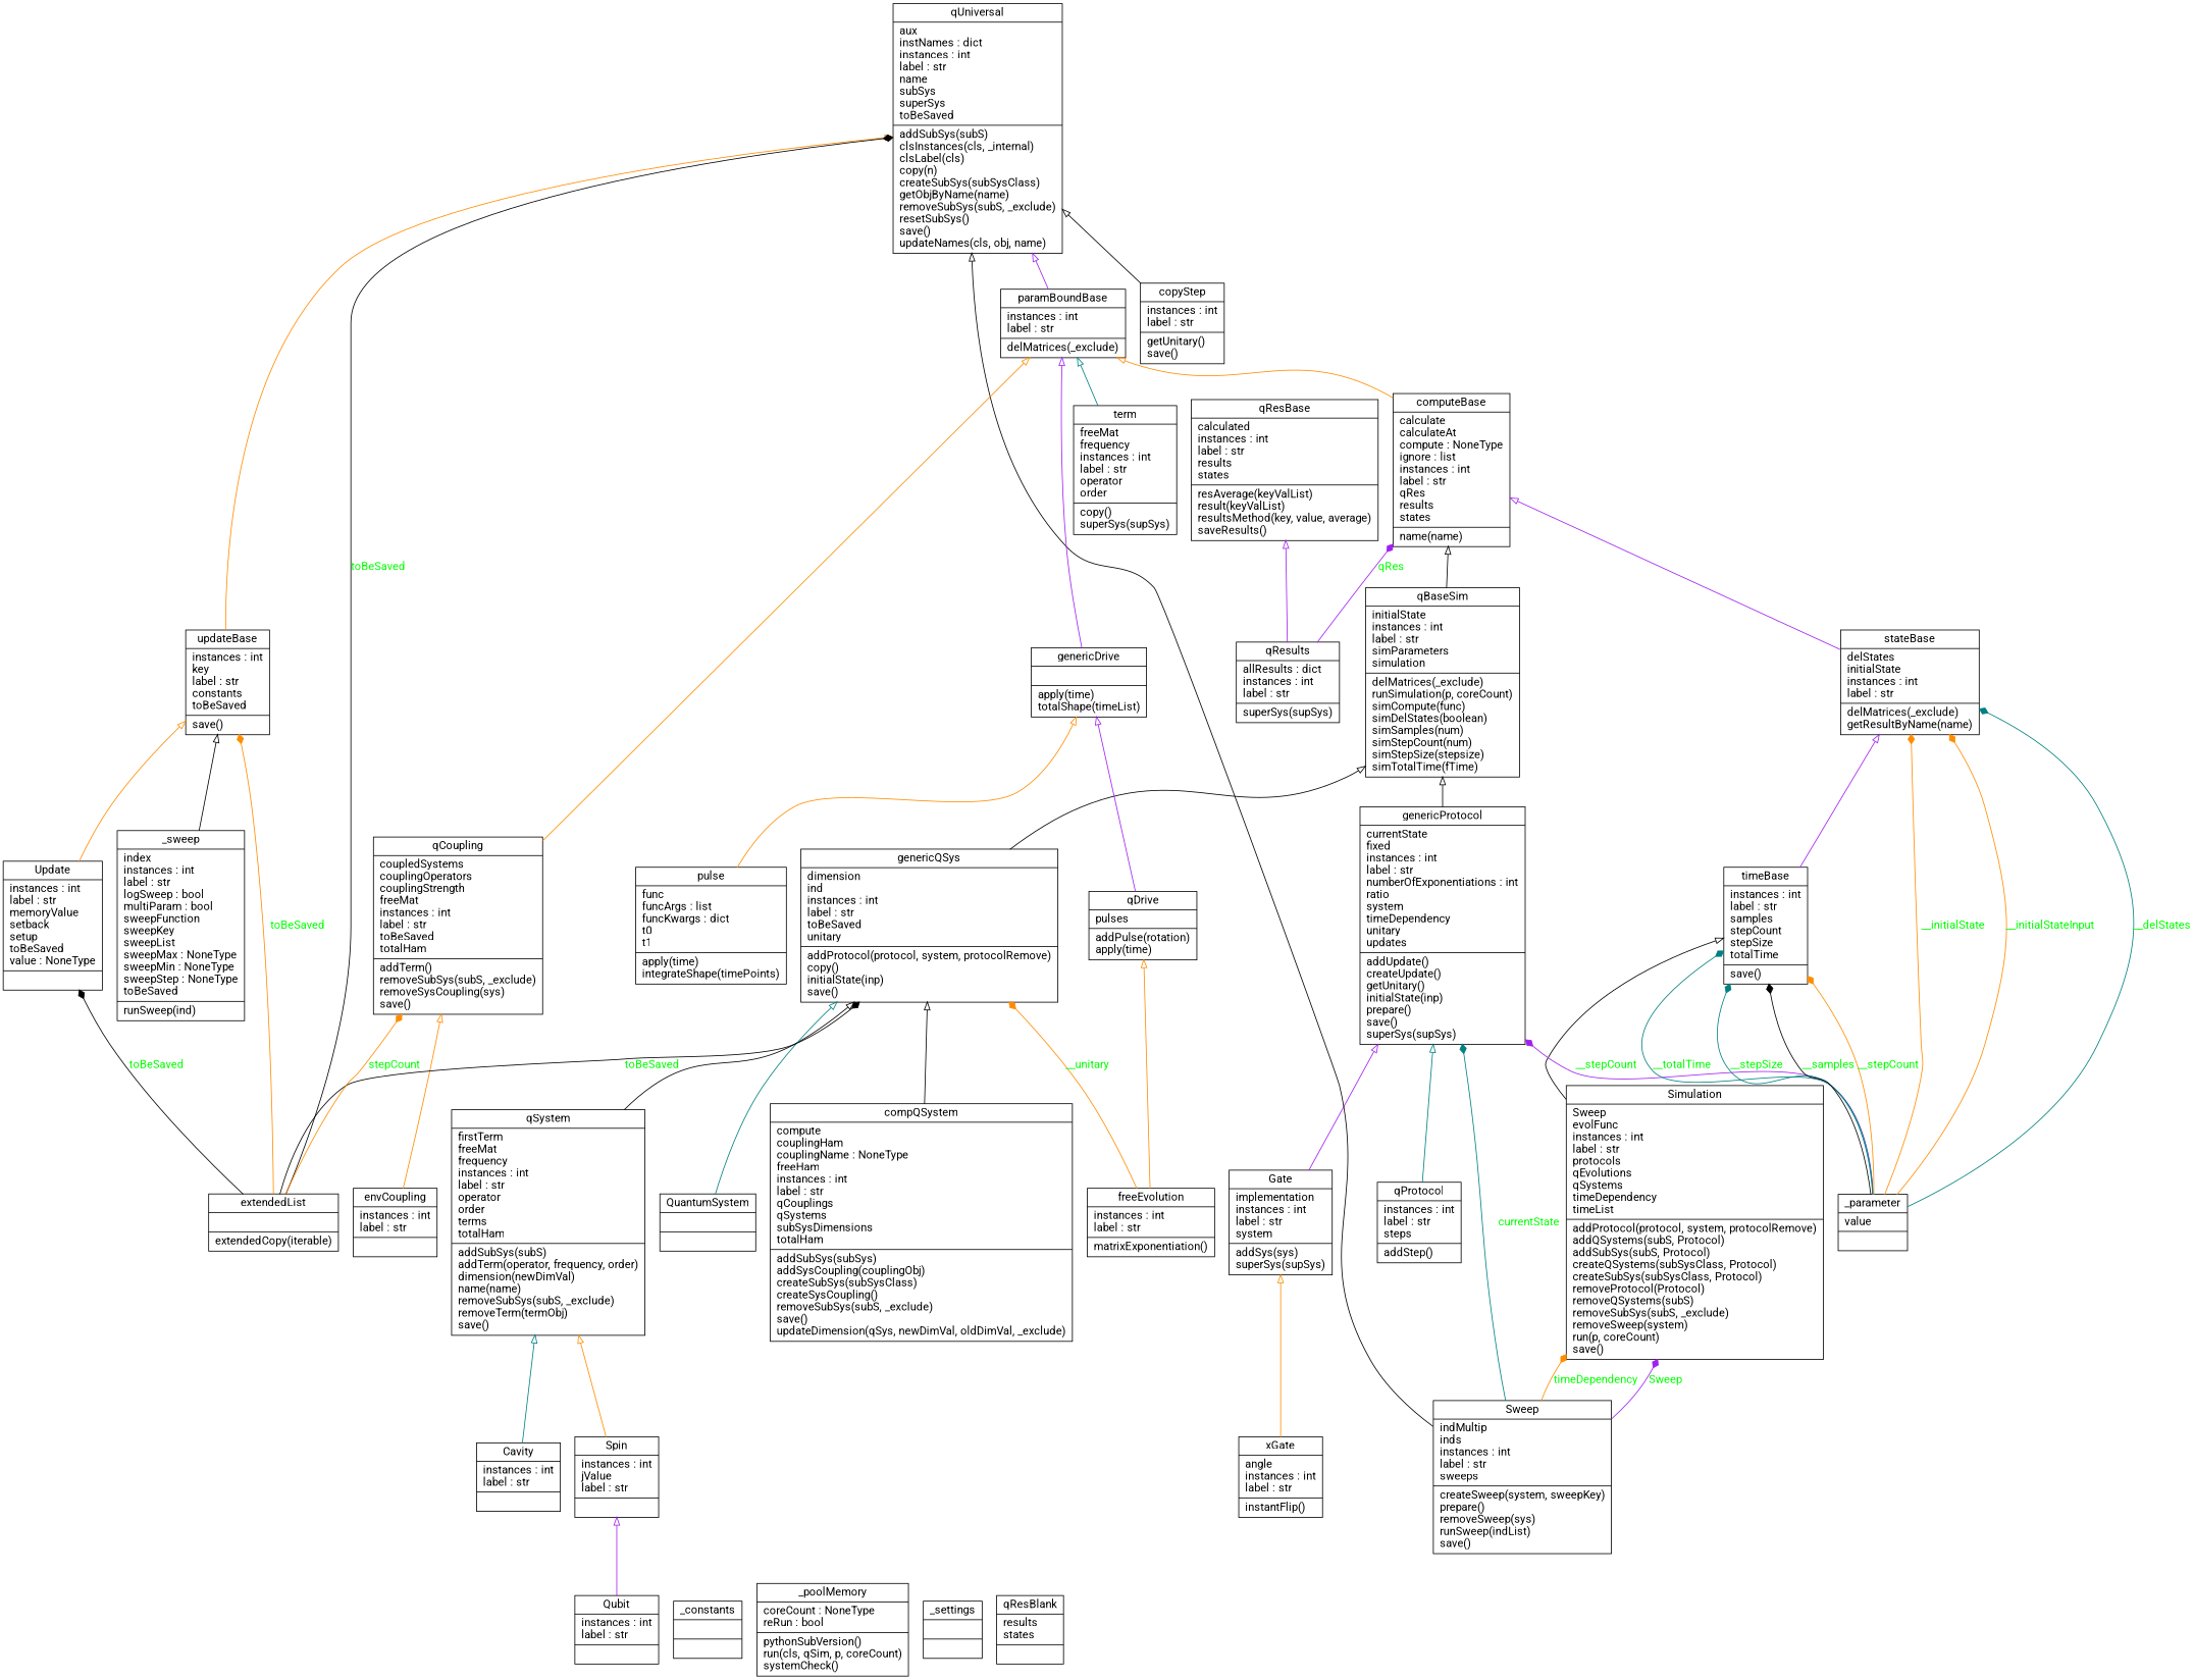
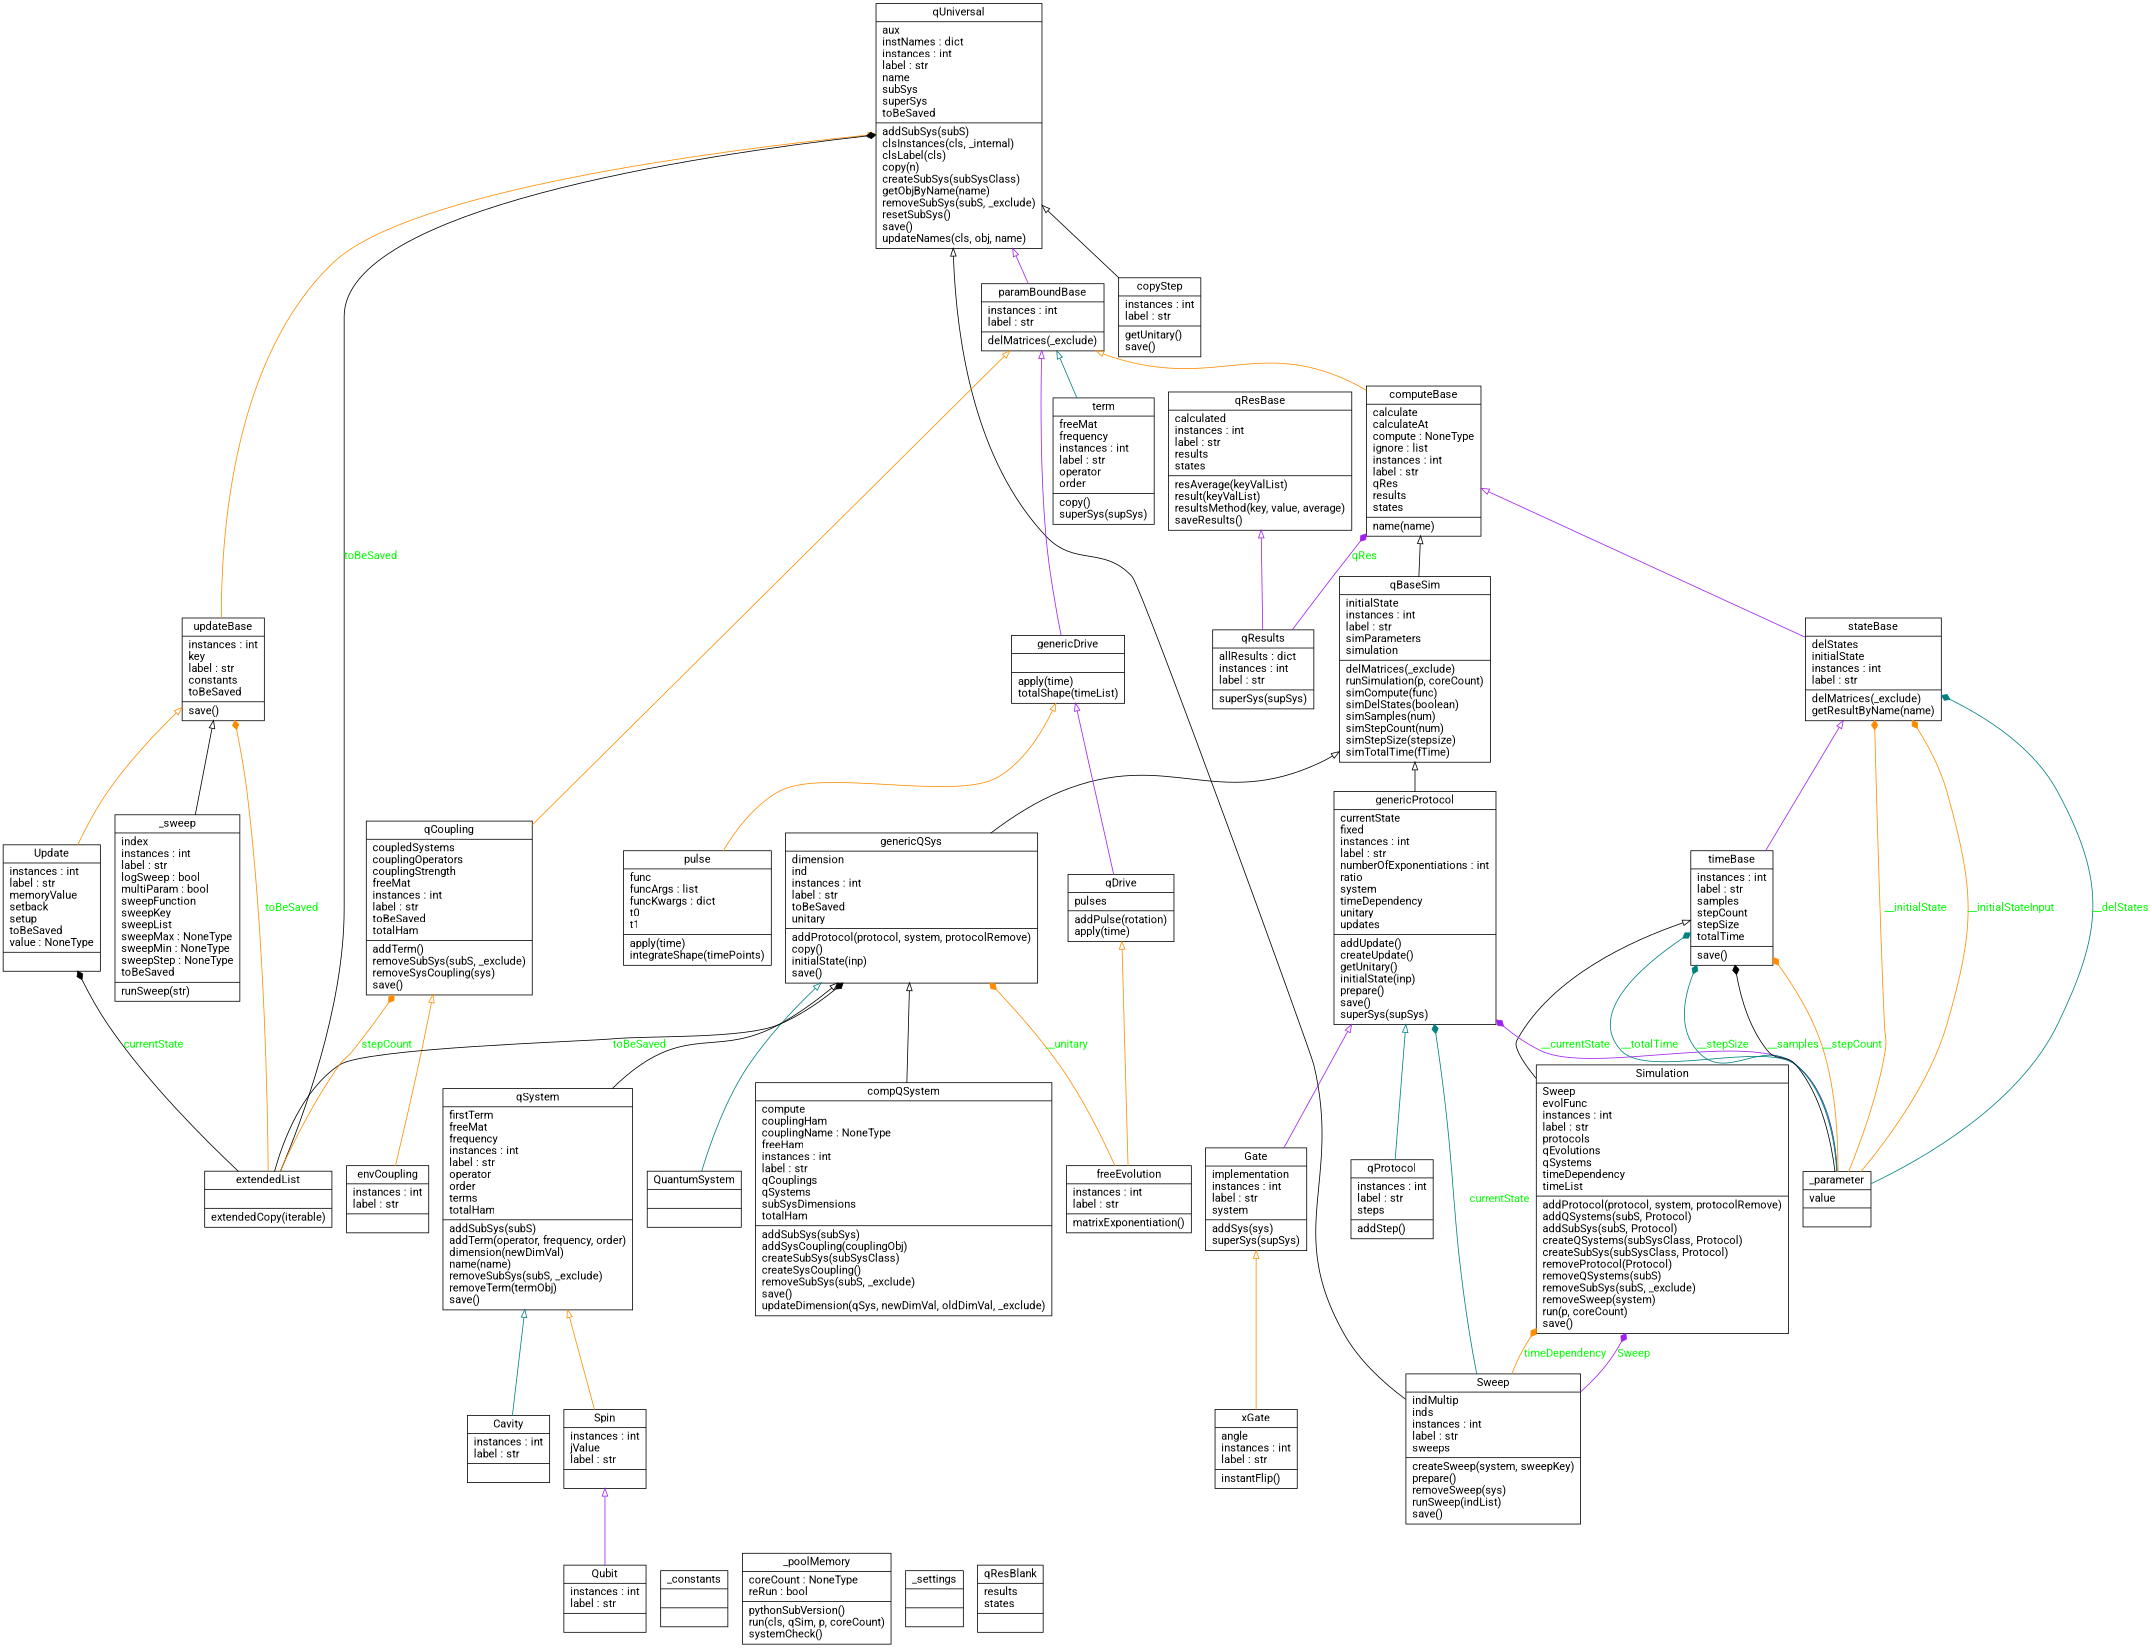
  digraph {
    fontname=Roboto
    rankdir=BT
    node [fontname=Roboto shape=record]
    edge [arrowhead=empty arrowtail=none color=darkorange fontname=Roboto]
    n1 [label="{Cavity|instances : int\llabel : str\l|}"]
    n2 [label="{qSystem|firstTerm\lfreeMat\lfrequency\linstances : int\llabel : str\loperator\lorder\lterms\ltotalHam\l|addSubSys(subS)\laddTerm(operator, frequency, order)\ldimension(newDimVal)\lname(name)\lremoveSubSys(subS, _exclude)\lremoveTerm(termObj)\lsave()\l}"]
    n3 [label="{genericQSys|dimension\lind\linstances : int\llabel : str\ltoBeSaved\lunitary\l|addProtocol(protocol, system, protocolRemove)\lcopy()\linitialState(inp)\lsave()\l}"]
    n4 [label="{Gate|implementation\linstances : int\llabel : str\lsystem\l|addSys(sys)\lsuperSys(supSys)\l}"]
    n5 [label="{genericProtocol|currentState\lfixed\linstances : int\llabel : str\lnumberOfExponentiations : int\lratio\lsystem\ltimeDependency\lunitary\lupdates\l|addUpdate()\lcreateUpdate()\lgetUnitary()\linitialState(inp)\lprepare()\lsave()\lsuperSys(supSys)\l}"]
    n6 [label="{qBaseSim|initialState\linstances : int\llabel : str\lsimParameters\lsimulation\l|delMatrices(_exclude)\lrunSimulation(p, coreCount)\lsimCompute(func)\lsimDelStates(boolean)\lsimSamples(num)\lsimStepCount(num)\lsimStepSize(stepsize)\lsimTotalTime(fTime)\l}"]
    n7 [label="{QuantumSystem|\l|}"]
    n8 [label="{Qubit|instances : int\llabel : str\l|}"]
    n9 [label="{Spin|instances : int\ljValue\llabel : str\l|}"]
    n10 [label="{Simulation|Sweep\levolFunc\linstances : int\llabel : str\lprotocols\lqEvolutions\lqSystems\ltimeDependency\ltimeList\l|addProtocol(protocol, system, protocolRemove)\laddQSystems(subS, Protocol)\laddSubSys(subS, Protocol)\lcreateQSystems(subSysClass, Protocol)\lcreateSubSys(subSysClass, Protocol)\lremoveProtocol(Protocol)\lremoveQSystems(subS)\lremoveSubSys(subS, _exclude)\lremoveSweep(system)\lrun(p, coreCount)\lsave()\l}"]
    n11 [label="{timeBase|instances : int\llabel : str\lsamples\lstepCount\lstepSize\ltotalTime\l|save()\l}"]
    n12 [label="{stateBase|delStates\linitialState\linstances : int\llabel : str\l|delMatrices(_exclude)\lgetResultByName(name)\l}"]
    n13 [label="{Sweep|indMultip\linds\linstances : int\llabel : str\lsweeps\l|createSweep(system, sweepKey)\lprepare()\lremoveSweep(sys)\lrunSweep(indList)\lsave()\l}"]
    n14 [label="{qUniversal|aux\linstNames : dict\linstances : int\llabel : str\lname\lsubSys\lsuperSys\ltoBeSaved\l|addSubSys(subS)\lclsInstances(cls, _internal)\lclsLabel(cls)\lcopy(n)\lcreateSubSys(subSysClass)\lgetObjByName(name)\lremoveSubSys(subS, _exclude)\lresetSubSys()\lsave()\lupdateNames(cls, obj, name)\l}"]
    n15 [label="{Update|instances : int\llabel : str\lmemoryValue\lsetback\lsetup\ltoBeSaved\lvalue : NoneType\l|}"]
    n16 [label="{updateBase|instances : int\lkey\llabel : str\lconstants\ltoBeSaved\l|save()\l}"]
    n17 [label="{_constants|\l|}"]
    n18 [label="{_parameter|value\l|}"]
    n19 [label="{computeBase|calculate\lcalculateAt\lcompute : NoneType\lignore : list\linstances : int\llabel : str\lqRes\lresults\lstates\l|name(name)\l}"]
    n20 [label="{_poolMemory|coreCount : NoneType\lreRun : bool\l|pythonSubVersion()\lrun(cls, qSim, p, coreCount)\lsystemCheck()\l}"]
    n21 [label="{_settings|\l|}"]
-   n22 [label="{_sweep|index\linstances : int\llabel : str\llogSweep : bool\lmultiParam : bool\lsweepFunction\lsweepKey\lsweepList\lsweepMax : NoneType\lsweepMin : NoneType\lsweepStep : NoneType\ltoBeSaved\l|runSweep(ind)\l}"]
+   n22 [label="{_sweep|index\linstances : int\llabel : str\llogSweep : bool\lmultiParam : bool\lsweepFunction\lsweepKey\lsweepList\lsweepMax : NoneType\lsweepMin : NoneType\lsweepStep : NoneType\ltoBeSaved\l|runSweep(str)\l}"]
    n23 [label="{compQSystem|compute\lcouplingHam\lcouplingName : NoneType\lfreeHam\linstances : int\llabel : str\lqCouplings\lqSystems\lsubSysDimensions\ltotalHam\l|addSubSys(subSys)\laddSysCoupling(couplingObj)\lcreateSubSys(subSysClass)\lcreateSysCoupling()\lremoveSubSys(subS, _exclude)\lsave()\lupdateDimension(qSys, newDimVal, oldDimVal, _exclude)\l}"]
    n24 [label="{paramBoundBase|instances : int\llabel : str\l|delMatrices(_exclude)\l}"]
    n25 [label="{copyStep|instances : int\llabel : str\l|getUnitary()\lsave()\l}"]
    n26 [label="{envCoupling|instances : int\llabel : str\l|}"]
    n27 [label="{qCoupling|coupledSystems\lcouplingOperators\lcouplingStrength\lfreeMat\linstances : int\llabel : str\ltoBeSaved\ltotalHam\l|addTerm()\lremoveSubSys(subS, _exclude)\lremoveSysCoupling(sys)\lsave()\l}"]
    n28 [label="{extendedList|\l|extendedCopy(iterable)\l}"]
    n29 [label="{freeEvolution|instances : int\llabel : str\l|matrixExponentiation()\l}"]
    n30 [label="{qDrive|pulses\l|addPulse(rotation)\lapply(time)\l}"]
    n31 [label="{genericDrive|\l|apply(time)\ltotalShape(timeList)\l}"]
    n32 [label="{pulse|func\lfuncArgs : list\lfuncKwargs : dict\lt0\lt1\l|apply(time)\lintegrateShape(timePoints)\l}"]
    n33 [label="{qProtocol|instances : int\llabel : str\lsteps\l|addStep()\l}"]
    n34 [label="{qResBase|calculated\linstances : int\llabel : str\lresults\lstates\l|resAverage(keyValList)\lresult(keyValList)\lresultsMethod(key, value, average)\lsaveResults()\l}"]
    n35 [label="{qResBlank|results\lstates\l|}"]
    n36 [label="{qResults|allResults : dict\linstances : int\llabel : str\l|superSys(supSys)\l}"]
    n37 [label="{term|freeMat\lfrequency\linstances : int\llabel : str\loperator\lorder\l|copy()\lsuperSys(supSys)\l}"]
    n38 [label="{xGate|angle\linstances : int\llabel : str\l|instantFlip()\l}"]
    n1 -> n2 [color=teal]
    n2 -> n3 [color=black]
    n3 -> n6 [color=black]
    n4 -> n5 [color=purple]
    n5 -> n6 [color=black]
    n6 -> n19 [color=black]
    n7 -> n3 [color=teal]
    n8 -> n9 [color=purple]
    n9 -> n2
    n10 -> n11 [color=black]
    n11 -> n12 [color=purple]
    n12 -> n19 [color=purple]
    n13 -> n5 [arrowhead=diamond color=teal fontcolor=green label=currentState style=solid]
    n13 -> n10 [arrowhead=diamond color=purple fontcolor=green label=Sweep style=solid]
    n13 -> n10 [arrowhead=diamond fontcolor=green label=timeDependency style=solid]
    n13 -> n14 [color=black]
    n15 -> n16
    n16 -> n14
-   n18 -> n5 [arrowhead=diamond color=purple fontcolor=green label=__stepCount style=solid]
+   n18 -> n5 [arrowhead=diamond color=purple fontcolor=green label=__currentState style=solid]
    n18 -> n11 [arrowhead=diamond color=teal fontcolor=green label=__totalTime style=solid]
    n18 -> n11 [arrowhead=diamond color=teal fontcolor=green label=__stepSize style=solid]
    n18 -> n11 [arrowhead=diamond color=black fontcolor=green label=__samples style=solid]
    n18 -> n11 [arrowhead=diamond fontcolor=green label=__stepCount style=solid]
    n18 -> n12 [arrowhead=diamond fontcolor=green label=__initialState style=solid]
    n18 -> n12 [arrowhead=diamond fontcolor=green label=__initialStateInput style=solid]
    n18 -> n12 [arrowhead=diamond color=teal fontcolor=green label=__delStates style=solid]
    n19 -> n24
    n22 -> n16 [color=black]
    n23 -> n3 [color=black]
    n24 -> n14 [color=purple]
    n25 -> n14 [color=black]
    n26 -> n27
    n27 -> n24
    n28 -> n3 [arrowhead=diamond color=black fontcolor=green label=toBeSaved style=solid]
    n28 -> n14 [arrowhead=diamond color=black fontcolor=green label=toBeSaved style=solid]
-   n28 -> n15 [arrowhead=diamond color=black fontcolor=green label=toBeSaved style=solid]
+   n28 -> n15 [arrowhead=diamond color=black fontcolor=green label=currentState style=solid]
    n28 -> n16 [arrowhead=diamond fontcolor=green label=toBeSaved style=solid]
    n28 -> n27 [arrowhead=diamond fontcolor=green label=stepCount style=solid]
    n29 -> n3 [arrowhead=diamond fontcolor=green label=__unitary style=solid]
    n29 -> n30
    n30 -> n31 [color=purple]
    n31 -> n24 [color=purple]
    n32 -> n31
    n33 -> n5 [color=teal]
    n36 -> n19 [arrowhead=diamond color=purple fontcolor=green label=qRes style=solid]
    n36 -> n34 [color=purple]
    n37 -> n24 [color=teal]
    n38 -> n4
  }
